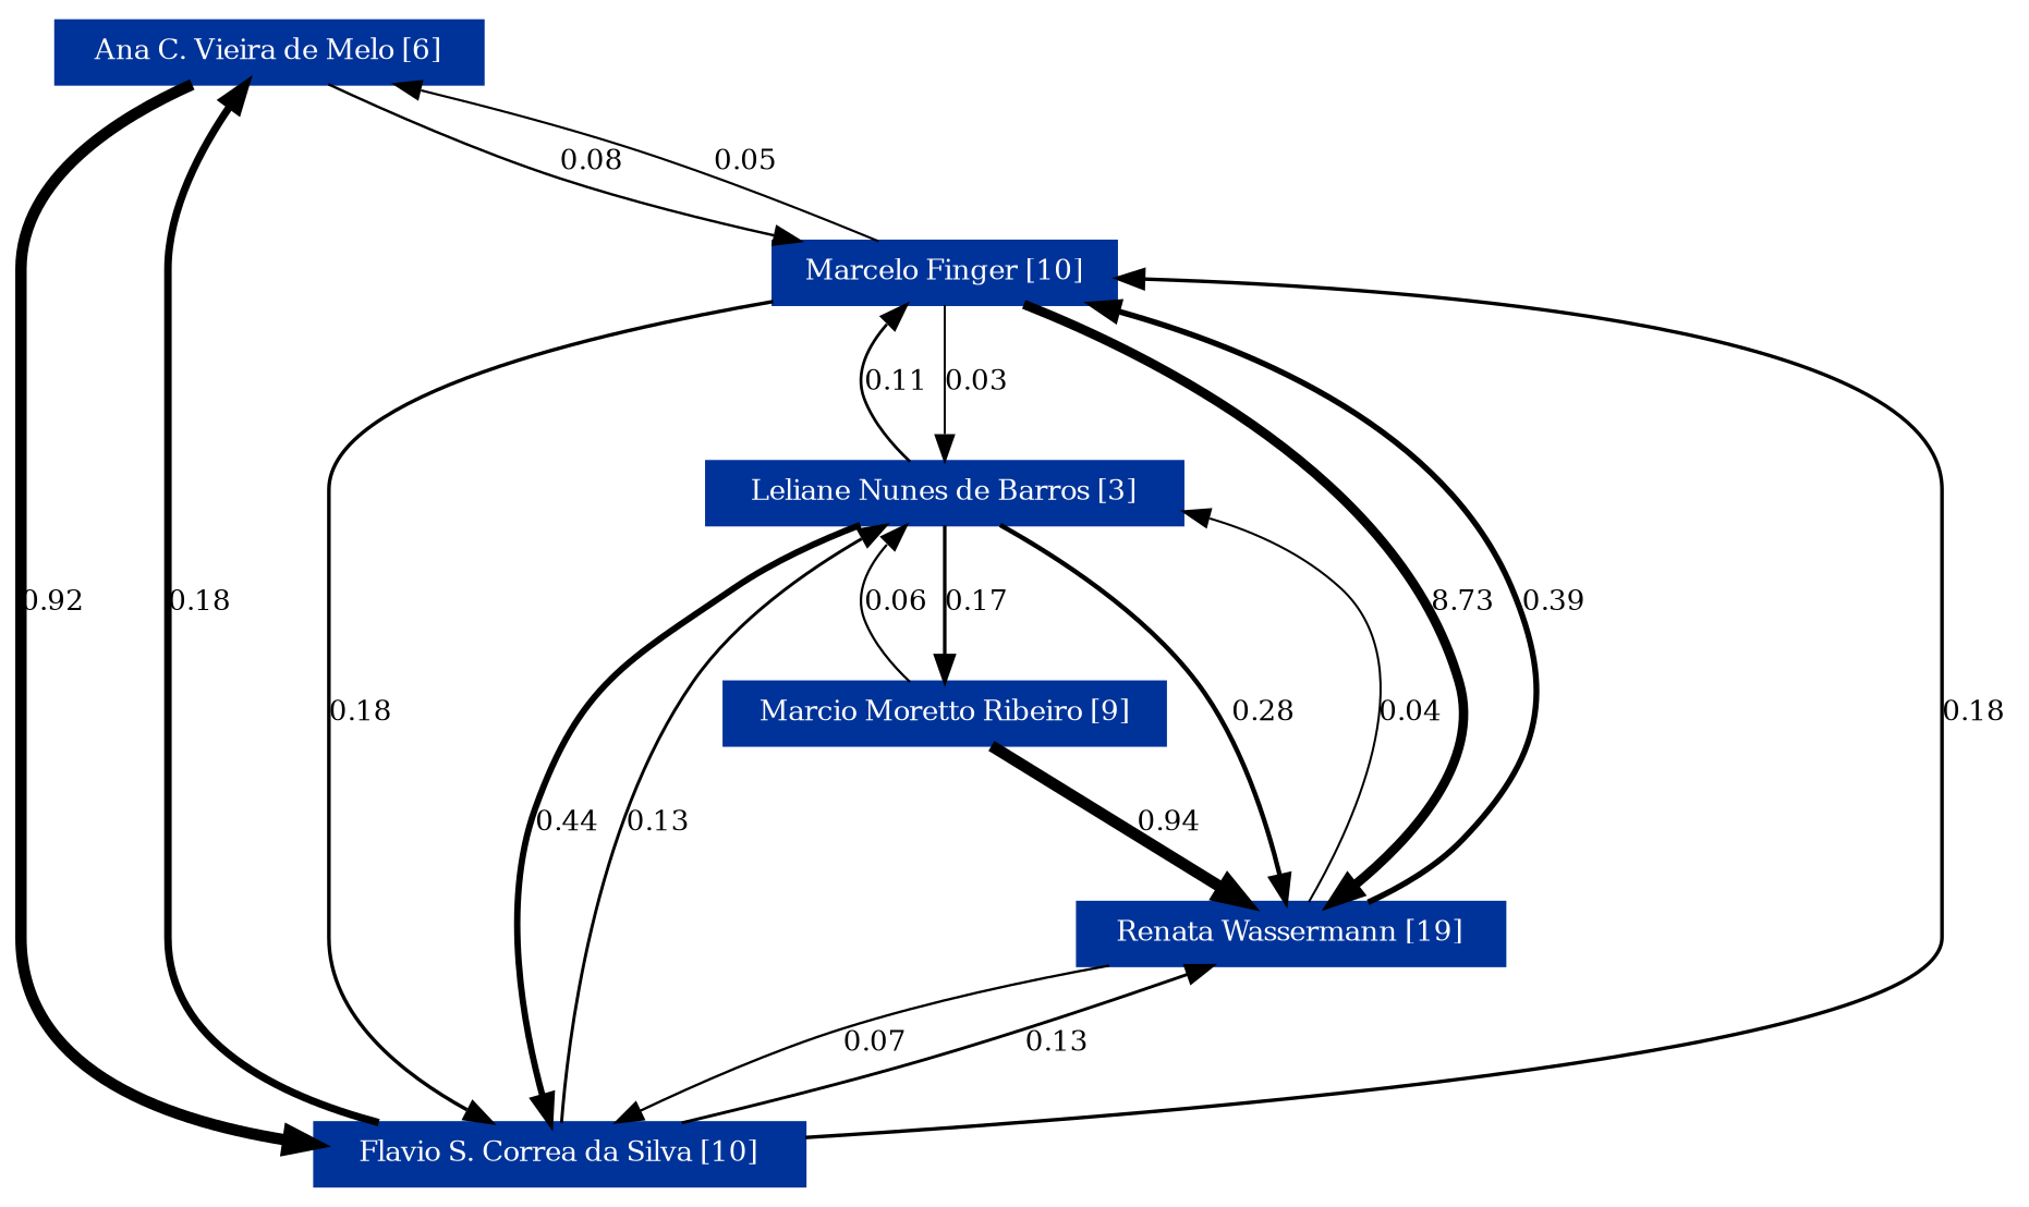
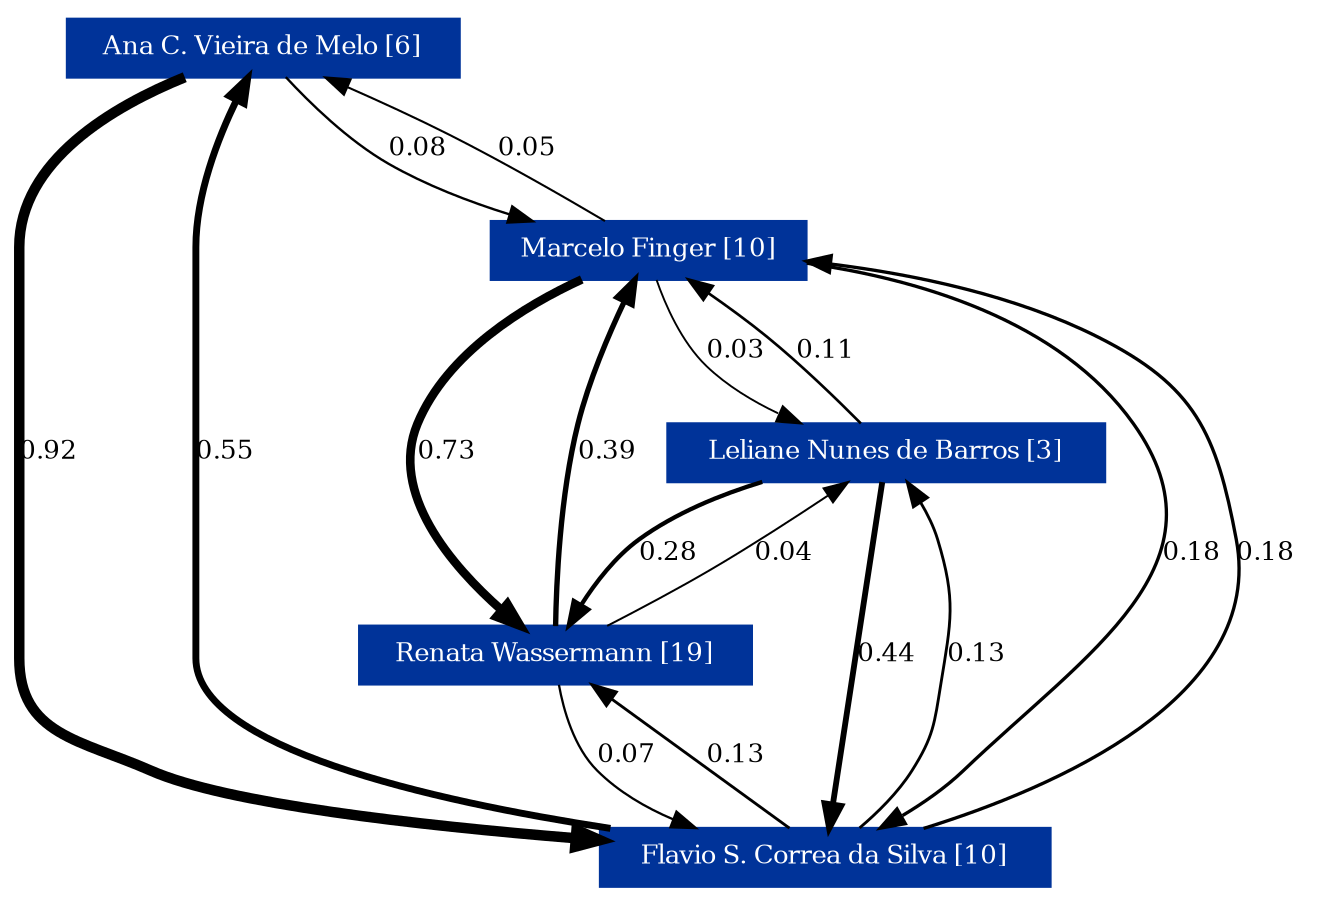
  strict digraph {
    node [color="#003399" fontcolor="#FFFFFF" fontsize=8 shape=rectangle style=filled]
    edge [arrowhead=normal arrowsize=0.75 fontsize=8 penwidth=1.04]
    n1 [height=0.25 label="Ana C. Vieira de Melo [6]" width=1.6944]
    n2 [height=0.25 label="Marcelo Finger [10]" width=1.3611]
    n3 [height=0.25 label="Flavio S. Correa da Silva [10]" width=1.9444]
    n4 [height=0.25 label="Renata Wassermann [19]" width=1.6944]
    n5 [height=0.25 label="Leliane Nunes de Barros [3]" width=1.8889]
-   n6 [height=0.25 label="Marcio Moretto Ribeiro [9]" width=1.75]
    n1 -> n2 [label=0.08 penwidth=0.74]
    n1 -> n3 [label=0.92 penwidth=3.26]
    n2 -> n1 [label=0.05 penwidth=0.65]
    n2 -> n3 [label=0.18]
-   n2 -> n4 [label=8.73 penwidth=2.69]
+   n2 -> n4 [label=0.73 penwidth=2.69]
    n2 -> n5 [label=0.03 penwidth=0.59]
-   n3 -> n1 [label=0.18 penwidth=2.15]
+   n3 -> n1 [label=0.55 penwidth=2.15]
    n3 -> n2 [label=0.18]
    n3 -> n4 [label=0.13 penwidth=0.89]
    n3 -> n5 [label=0.13 penwidth=0.89]
    n4 -> n2 [label=0.39 penwidth=1.67]
    n4 -> n3 [label=0.07 penwidth=0.71]
    n4 -> n5 [label=0.04 penwidth=0.62]
    n5 -> n2 [label=0.11 penwidth=0.83]
    n5 -> n3 [label=0.44 penwidth=1.82]
    n5 -> n4 [label=0.28 penwidth=1.34]
-   n5 -> n6 [label=0.17 penwidth=1.01]
-   n6 -> n4 [label=0.94 penwidth=3.32]
-   n6 -> n5 [label=0.06 penwidth=0.68]
  }
